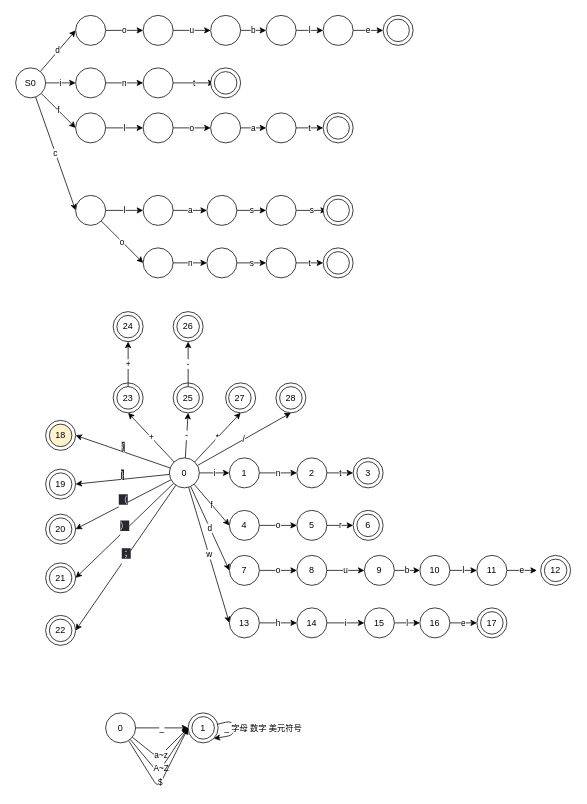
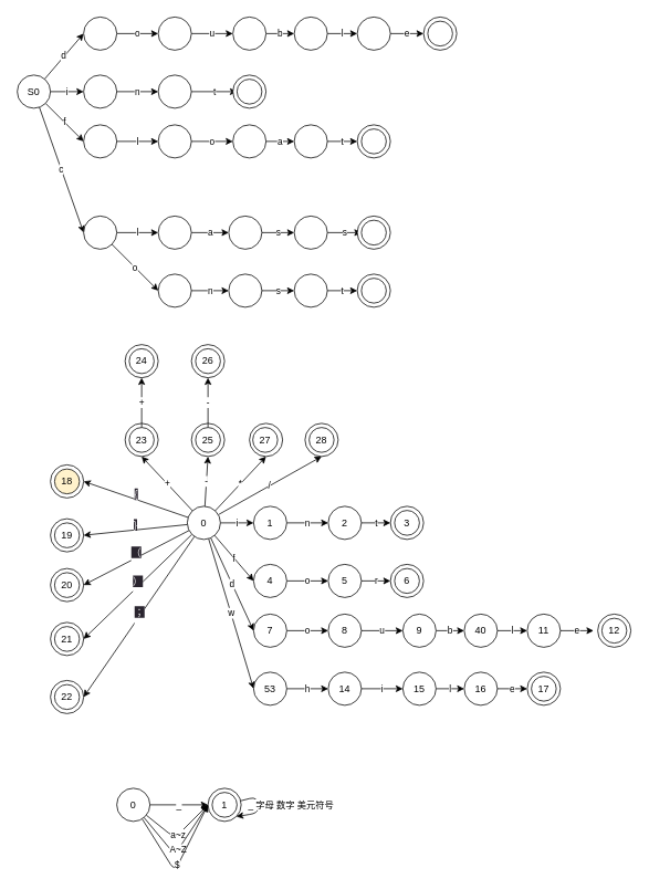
  <mxCell id="0" />
  <mxCell id="1" parent="0" />
  <mxCell id="2" value="i" style="edgeStyle=none;html=1;" parent="1" source="6" target="8" edge="1"><mxGeometry relative="1" as="geometry" /></mxCell>
  <mxCell id="3" value="d" style="edgeStyle=none;html=1;entryX=0;entryY=0.5;entryDx=0;entryDy=0;" parent="1" source="6" target="14" edge="1"><mxGeometry relative="1" as="geometry" /></mxCell>
  <mxCell id="4" value="f" style="edgeStyle=none;html=1;entryX=0;entryY=0.5;entryDx=0;entryDy=0;" parent="1" source="6" target="25" edge="1"><mxGeometry relative="1" as="geometry" /></mxCell>
  <mxCell id="5" value="c" style="edgeStyle=none;html=1;entryX=0;entryY=0.5;entryDx=0;entryDy=0;" parent="1" source="6" target="37" edge="1"><mxGeometry relative="1" as="geometry" /></mxCell>
  <mxCell id="6" value="S0" style="ellipse;whiteSpace=wrap;html=1;aspect=fixed;" parent="1" vertex="1"><mxGeometry x="20" y="90" width="40" height="40" as="geometry" /></mxCell>
  <mxCell id="7" value="n" style="edgeStyle=none;html=1;" parent="1" source="8" target="10" edge="1"><mxGeometry relative="1" as="geometry" /></mxCell>
  <mxCell id="8" value="" style="ellipse;whiteSpace=wrap;html=1;aspect=fixed;" parent="1" vertex="1"><mxGeometry x="100" y="90" width="40" height="40" as="geometry" /></mxCell>
  <mxCell id="9" value="t" style="edgeStyle=none;html=1;" parent="1" source="10" target="12" edge="1"><mxGeometry relative="1" as="geometry" /></mxCell>
  <mxCell id="10" value="" style="ellipse;whiteSpace=wrap;html=1;aspect=fixed;" parent="1" vertex="1"><mxGeometry x="190" y="90" width="40" height="40" as="geometry" /></mxCell>
  <mxCell id="11" value="" style="ellipse;whiteSpace=wrap;html=1;aspect=fixed;gradientColor=none;" parent="1" vertex="1"><mxGeometry x="280" y="90" width="40" height="40" as="geometry" /></mxCell>
  <mxCell id="12" value="" style="ellipse;whiteSpace=wrap;html=1;aspect=fixed;gradientColor=none;" parent="1" vertex="1"><mxGeometry x="285" y="95" width="30" height="30" as="geometry" /></mxCell>
  <mxCell id="13" value="o" style="edgeStyle=none;html=1;" parent="1" source="14" target="16" edge="1"><mxGeometry relative="1" as="geometry" /></mxCell>
  <mxCell id="14" value="" style="ellipse;whiteSpace=wrap;html=1;aspect=fixed;" parent="1" vertex="1"><mxGeometry x="100" y="20" width="40" height="40" as="geometry" /></mxCell>
  <mxCell id="15" value="u" style="edgeStyle=none;html=1;" parent="1" source="16" target="18" edge="1"><mxGeometry relative="1" as="geometry" /></mxCell>
  <mxCell id="16" value="" style="ellipse;whiteSpace=wrap;html=1;aspect=fixed;" parent="1" vertex="1"><mxGeometry x="190" y="20" width="40" height="40" as="geometry" /></mxCell>
  <mxCell id="17" value="b" style="edgeStyle=none;html=1;entryX=0;entryY=0.5;entryDx=0;entryDy=0;" parent="1" source="18" target="20" edge="1"><mxGeometry relative="1" as="geometry" /></mxCell>
  <mxCell id="18" value="" style="ellipse;whiteSpace=wrap;html=1;aspect=fixed;" parent="1" vertex="1"><mxGeometry x="280" y="20" width="40" height="40" as="geometry" /></mxCell>
  <mxCell id="19" value="l" style="edgeStyle=none;html=1;entryX=0;entryY=0.5;entryDx=0;entryDy=0;" parent="1" source="20" target="22" edge="1"><mxGeometry relative="1" as="geometry" /></mxCell>
  <mxCell id="20" value="" style="ellipse;whiteSpace=wrap;html=1;aspect=fixed;" parent="1" vertex="1"><mxGeometry x="354" y="20" width="40" height="40" as="geometry" /></mxCell>
  <mxCell id="21" value="e" style="edgeStyle=none;html=1;" parent="1" source="22" target="23" edge="1"><mxGeometry relative="1" as="geometry" /></mxCell>
  <mxCell id="22" value="" style="ellipse;whiteSpace=wrap;html=1;aspect=fixed;" parent="1" vertex="1"><mxGeometry x="430" y="20" width="40" height="40" as="geometry" /></mxCell>
  <mxCell id="23" value="" style="ellipse;whiteSpace=wrap;html=1;aspect=fixed;" parent="1" vertex="1"><mxGeometry x="510" y="20" width="40" height="40" as="geometry" /></mxCell>
  <mxCell id="24" value="l" style="edgeStyle=none;html=1;" parent="1" source="25" target="27" edge="1"><mxGeometry relative="1" as="geometry" /></mxCell>
  <mxCell id="25" value="" style="ellipse;whiteSpace=wrap;html=1;aspect=fixed;" parent="1" vertex="1"><mxGeometry x="100" y="150" width="40" height="40" as="geometry" /></mxCell>
  <mxCell id="26" value="o" style="edgeStyle=none;html=1;" parent="1" source="27" target="29" edge="1"><mxGeometry relative="1" as="geometry" /></mxCell>
  <mxCell id="27" value="" style="ellipse;whiteSpace=wrap;html=1;aspect=fixed;" parent="1" vertex="1"><mxGeometry x="190" y="150" width="40" height="40" as="geometry" /></mxCell>
  <mxCell id="28" value="a" style="edgeStyle=none;html=1;entryX=0;entryY=0.5;entryDx=0;entryDy=0;" parent="1" source="29" target="31" edge="1"><mxGeometry relative="1" as="geometry" /></mxCell>
  <mxCell id="29" value="" style="ellipse;whiteSpace=wrap;html=1;aspect=fixed;" parent="1" vertex="1"><mxGeometry x="280" y="150" width="40" height="40" as="geometry" /></mxCell>
  <mxCell id="30" value="t" style="edgeStyle=none;html=1;entryX=0;entryY=0.5;entryDx=0;entryDy=0;" parent="1" source="31" target="32" edge="1"><mxGeometry relative="1" as="geometry" /></mxCell>
  <mxCell id="31" value="" style="ellipse;whiteSpace=wrap;html=1;aspect=fixed;" parent="1" vertex="1"><mxGeometry x="354" y="150" width="40" height="40" as="geometry" /></mxCell>
  <mxCell id="32" value="" style="ellipse;whiteSpace=wrap;html=1;aspect=fixed;" parent="1" vertex="1"><mxGeometry x="430" y="150" width="40" height="40" as="geometry" /></mxCell>
  <mxCell id="33" value="" style="ellipse;whiteSpace=wrap;html=1;aspect=fixed;" parent="1" vertex="1"><mxGeometry x="515" y="25" width="30" height="30" as="geometry" /></mxCell>
  <mxCell id="34" value="" style="ellipse;whiteSpace=wrap;html=1;aspect=fixed;" parent="1" vertex="1"><mxGeometry x="435" y="155" width="30" height="30" as="geometry" /></mxCell>
  <mxCell id="35" value="l" style="edgeStyle=none;html=1;" parent="1" source="37" target="39" edge="1"><mxGeometry relative="1" as="geometry" /></mxCell>
  <mxCell id="36" value="o" style="edgeStyle=none;html=1;entryX=0;entryY=0.5;entryDx=0;entryDy=0;" parent="1" source="37" target="47" edge="1"><mxGeometry relative="1" as="geometry" /></mxCell>
  <mxCell id="37" value="" style="ellipse;whiteSpace=wrap;html=1;aspect=fixed;" parent="1" vertex="1"><mxGeometry x="100" y="260" width="40" height="40" as="geometry" /></mxCell>
  <mxCell id="38" value="a" style="edgeStyle=none;html=1;" parent="1" source="39" target="41" edge="1"><mxGeometry relative="1" as="geometry" /></mxCell>
  <mxCell id="39" value="" style="ellipse;whiteSpace=wrap;html=1;aspect=fixed;" parent="1" vertex="1"><mxGeometry x="190" y="260" width="40" height="40" as="geometry" /></mxCell>
  <mxCell id="40" value="s" style="edgeStyle=none;html=1;entryX=0;entryY=0.5;entryDx=0;entryDy=0;" parent="1" source="41" target="43" edge="1"><mxGeometry relative="1" as="geometry" /></mxCell>
  <mxCell id="41" value="" style="ellipse;whiteSpace=wrap;html=1;aspect=fixed;" parent="1" vertex="1"><mxGeometry x="275" y="260" width="40" height="40" as="geometry" /></mxCell>
  <mxCell id="42" value="s" style="edgeStyle=none;html=1;" parent="1" source="43" target="45" edge="1"><mxGeometry relative="1" as="geometry" /></mxCell>
  <mxCell id="43" value="" style="ellipse;whiteSpace=wrap;html=1;aspect=fixed;" parent="1" vertex="1"><mxGeometry x="354" y="260" width="40" height="40" as="geometry" /></mxCell>
  <mxCell id="44" value="" style="ellipse;whiteSpace=wrap;html=1;aspect=fixed;" parent="1" vertex="1"><mxGeometry x="430" y="260" width="40" height="40" as="geometry" /></mxCell>
  <mxCell id="45" value="" style="ellipse;whiteSpace=wrap;html=1;aspect=fixed;" parent="1" vertex="1"><mxGeometry x="435" y="265" width="30" height="30" as="geometry" /></mxCell>
  <mxCell id="46" value="n" style="edgeStyle=none;html=1;" parent="1" source="47" target="49" edge="1"><mxGeometry relative="1" as="geometry" /></mxCell>
  <mxCell id="47" value="" style="ellipse;whiteSpace=wrap;html=1;aspect=fixed;" parent="1" vertex="1"><mxGeometry x="190" y="330" width="40" height="40" as="geometry" /></mxCell>
  <mxCell id="48" value="s" style="edgeStyle=none;html=1;entryX=0;entryY=0.5;entryDx=0;entryDy=0;" parent="1" source="49" target="51" edge="1"><mxGeometry relative="1" as="geometry" /></mxCell>
  <mxCell id="49" value="" style="ellipse;whiteSpace=wrap;html=1;aspect=fixed;" parent="1" vertex="1"><mxGeometry x="275" y="330" width="40" height="40" as="geometry" /></mxCell>
  <mxCell id="50" value="t" style="edgeStyle=none;html=1;" parent="1" source="51" target="52" edge="1"><mxGeometry relative="1" as="geometry" /></mxCell>
  <mxCell id="51" value="" style="ellipse;whiteSpace=wrap;html=1;aspect=fixed;" parent="1" vertex="1"><mxGeometry x="354" y="330" width="40" height="40" as="geometry" /></mxCell>
  <mxCell id="52" value="" style="ellipse;whiteSpace=wrap;html=1;aspect=fixed;" parent="1" vertex="1"><mxGeometry x="430" y="330" width="40" height="40" as="geometry" /></mxCell>
  <mxCell id="53" value="" style="ellipse;whiteSpace=wrap;html=1;aspect=fixed;" parent="1" vertex="1"><mxGeometry x="435" y="335" width="30" height="30" as="geometry" /></mxCell>
  <mxCell id="54" value="i" style="edgeStyle=none;html=1;" parent="1" source="67" target="69" edge="1"><mxGeometry relative="1" as="geometry" /></mxCell>
  <mxCell id="55" value="f" style="edgeStyle=none;html=1;entryX=0;entryY=0.5;entryDx=0;entryDy=0;" parent="1" source="67" target="74" edge="1"><mxGeometry relative="1" as="geometry" /></mxCell>
  <mxCell id="56" value="d" style="edgeStyle=none;html=1;entryX=0;entryY=0.5;entryDx=0;entryDy=0;" parent="1" source="67" target="79" edge="1"><mxGeometry relative="1" as="geometry" /></mxCell>
  <mxCell id="57" value="w" style="edgeStyle=none;html=1;entryX=0;entryY=0.5;entryDx=0;entryDy=0;" parent="1" source="67" target="90" edge="1"><mxGeometry relative="1" as="geometry" /></mxCell>
  <mxCell id="58" value="&#10;&lt;span style=&quot;color: rgb(240, 240, 240); font-family: Helvetica; font-size: 12px; font-style: normal; font-variant-ligatures: normal; font-variant-caps: normal; font-weight: 400; letter-spacing: normal; orphans: 2; text-align: center; text-indent: 0px; text-transform: none; widows: 2; word-spacing: 0px; -webkit-text-stroke-width: 0px; background-color: rgb(42, 37, 47); text-decoration-thickness: initial; text-decoration-style: initial; text-decoration-color: initial; float: none; display: inline !important;&quot;&gt;{&lt;/span&gt;&#10;&#10;" style="edgeStyle=none;html=1;entryX=1;entryY=0.5;entryDx=0;entryDy=0;" parent="1" source="67" target="101" edge="1"><mxGeometry relative="1" as="geometry" /></mxCell>
  <mxCell id="59" value="&#10;&lt;span style=&quot;color: rgb(240, 240, 240); font-family: Helvetica; font-size: 12px; font-style: normal; font-variant-ligatures: normal; font-variant-caps: normal; font-weight: 400; letter-spacing: normal; orphans: 2; text-align: center; text-indent: 0px; text-transform: none; widows: 2; word-spacing: 0px; -webkit-text-stroke-width: 0px; background-color: rgb(42, 37, 47); text-decoration-thickness: initial; text-decoration-style: initial; text-decoration-color: initial; float: none; display: inline !important;&quot;&gt;}&lt;/span&gt;&#10;&#10;" style="edgeStyle=none;html=1;entryX=1;entryY=0.5;entryDx=0;entryDy=0;" parent="1" source="67" target="102" edge="1"><mxGeometry relative="1" as="geometry" /></mxCell>
  <mxCell id="60" value="&#10;&lt;span style=&quot;color: rgb(240, 240, 240); font-family: Helvetica; font-size: 12px; font-style: normal; font-variant-ligatures: normal; font-variant-caps: normal; font-weight: 400; letter-spacing: normal; orphans: 2; text-align: center; text-indent: 0px; text-transform: none; widows: 2; word-spacing: 0px; -webkit-text-stroke-width: 0px; background-color: rgb(42, 37, 47); text-decoration-thickness: initial; text-decoration-style: initial; text-decoration-color: initial; float: none; display: inline !important;&quot;&gt;（&lt;/span&gt;&#10;&#10;" style="edgeStyle=none;html=1;entryX=1;entryY=0.5;entryDx=0;entryDy=0;" parent="1" source="67" target="103" edge="1"><mxGeometry relative="1" as="geometry" /></mxCell>
  <mxCell id="61" value="&#10;&lt;span style=&quot;color: rgb(240, 240, 240); font-family: Helvetica; font-size: 12px; font-style: normal; font-variant-ligatures: normal; font-variant-caps: normal; font-weight: 400; letter-spacing: normal; orphans: 2; text-align: center; text-indent: 0px; text-transform: none; widows: 2; word-spacing: 0px; -webkit-text-stroke-width: 0px; background-color: rgb(42, 37, 47); text-decoration-thickness: initial; text-decoration-style: initial; text-decoration-color: initial; float: none; display: inline !important;&quot;&gt;）&lt;/span&gt;&#10;&#10;" style="edgeStyle=none;html=1;entryX=1;entryY=0.5;entryDx=0;entryDy=0;" parent="1" source="67" target="104" edge="1"><mxGeometry relative="1" as="geometry" /></mxCell>
  <mxCell id="62" value="&#10;&lt;span style=&quot;color: rgb(240, 240, 240); font-family: Helvetica; font-size: 12px; font-style: normal; font-variant-ligatures: normal; font-variant-caps: normal; font-weight: 400; letter-spacing: normal; orphans: 2; text-align: center; text-indent: 0px; text-transform: none; widows: 2; word-spacing: 0px; -webkit-text-stroke-width: 0px; background-color: rgb(42, 37, 47); text-decoration-thickness: initial; text-decoration-style: initial; text-decoration-color: initial; float: none; display: inline !important;&quot;&gt;；&lt;/span&gt;&#10;&#10;" style="edgeStyle=none;html=1;entryX=1;entryY=0.5;entryDx=0;entryDy=0;" parent="1" source="67" target="105" edge="1"><mxGeometry relative="1" as="geometry" /></mxCell>
  <mxCell id="63" value="+" style="edgeStyle=none;html=1;entryX=0.5;entryY=1;entryDx=0;entryDy=0;" parent="1" source="67" target="106" edge="1"><mxGeometry relative="1" as="geometry" /></mxCell>
  <mxCell id="64" value="-" style="edgeStyle=none;html=1;entryX=0.5;entryY=1;entryDx=0;entryDy=0;" parent="1" source="67" target="107" edge="1"><mxGeometry relative="1" as="geometry" /></mxCell>
  <mxCell id="65" value="*" style="edgeStyle=none;html=1;entryX=0.5;entryY=1;entryDx=0;entryDy=0;" parent="1" source="67" target="108" edge="1"><mxGeometry relative="1" as="geometry" /></mxCell>
  <mxCell id="66" value="/" style="edgeStyle=none;html=1;entryX=0.5;entryY=1;entryDx=0;entryDy=0;" parent="1" source="67" target="109" edge="1"><mxGeometry relative="1" as="geometry" /></mxCell>
  <mxCell id="67" value="0" style="ellipse;whiteSpace=wrap;html=1;aspect=fixed;" parent="1" vertex="1"><mxGeometry x="225" y="610" width="40" height="40" as="geometry" /></mxCell>
  <mxCell id="68" value="n" style="edgeStyle=none;html=1;" parent="1" source="69" target="71" edge="1"><mxGeometry relative="1" as="geometry" /></mxCell>
  <mxCell id="69" value="1" style="ellipse;whiteSpace=wrap;html=1;aspect=fixed;" parent="1" vertex="1"><mxGeometry x="305" y="610" width="40" height="40" as="geometry" /></mxCell>
  <mxCell id="70" value="t" style="edgeStyle=none;html=1;" parent="1" source="71" target="72" edge="1"><mxGeometry relative="1" as="geometry" /></mxCell>
  <mxCell id="71" value="2" style="ellipse;whiteSpace=wrap;html=1;aspect=fixed;" parent="1" vertex="1"><mxGeometry x="395" y="610" width="40" height="40" as="geometry" /></mxCell>
  <mxCell id="72" value="" style="ellipse;whiteSpace=wrap;html=1;aspect=fixed;" parent="1" vertex="1"><mxGeometry x="470" y="610" width="40" height="40" as="geometry" /></mxCell>
  <mxCell id="73" value="o" style="edgeStyle=none;html=1;" parent="1" source="74" target="76" edge="1"><mxGeometry relative="1" as="geometry" /></mxCell>
  <mxCell id="74" value="4" style="ellipse;whiteSpace=wrap;html=1;aspect=fixed;" parent="1" vertex="1"><mxGeometry x="305" y="680" width="40" height="40" as="geometry" /></mxCell>
  <mxCell id="75" value="r" style="edgeStyle=none;html=1;" parent="1" source="76" target="77" edge="1"><mxGeometry relative="1" as="geometry" /></mxCell>
  <mxCell id="76" value="5" style="ellipse;whiteSpace=wrap;html=1;aspect=fixed;" parent="1" vertex="1"><mxGeometry x="395" y="680" width="40" height="40" as="geometry" /></mxCell>
  <mxCell id="77" value="6" style="ellipse;whiteSpace=wrap;html=1;aspect=fixed;" parent="1" vertex="1"><mxGeometry x="470" y="680" width="40" height="40" as="geometry" /></mxCell>
  <mxCell id="78" value="o" style="edgeStyle=none;html=1;" parent="1" source="79" target="81" edge="1"><mxGeometry relative="1" as="geometry" /></mxCell>
  <mxCell id="79" value="7" style="ellipse;whiteSpace=wrap;html=1;aspect=fixed;" parent="1" vertex="1"><mxGeometry x="305" y="740" width="40" height="40" as="geometry" /></mxCell>
  <mxCell id="80" value="u" style="edgeStyle=none;html=1;" parent="1" source="81" target="83" edge="1"><mxGeometry relative="1" as="geometry" /></mxCell>
  <mxCell id="81" value="8" style="ellipse;whiteSpace=wrap;html=1;aspect=fixed;" parent="1" vertex="1"><mxGeometry x="395" y="740" width="40" height="40" as="geometry" /></mxCell>
  <mxCell id="82" value="b" style="edgeStyle=none;html=1;entryX=0;entryY=0.5;entryDx=0;entryDy=0;" parent="1" source="83" target="85" edge="1"><mxGeometry relative="1" as="geometry" /></mxCell>
  <mxCell id="83" value="9" style="ellipse;whiteSpace=wrap;html=1;aspect=fixed;" parent="1" vertex="1"><mxGeometry x="485" y="740" width="40" height="40" as="geometry" /></mxCell>
  <mxCell id="84" value="l" style="edgeStyle=none;html=1;entryX=0;entryY=0.5;entryDx=0;entryDy=0;" parent="1" source="85" target="87" edge="1"><mxGeometry relative="1" as="geometry" /></mxCell>
- <mxCell id="85" value="10" style="ellipse;whiteSpace=wrap;html=1;aspect=fixed;" parent="1" vertex="1"><mxGeometry x="559" y="740" width="40" height="40" as="geometry" /></mxCell>
+ <mxCell id="85" value="40" style="ellipse;whiteSpace=wrap;html=1;aspect=fixed;" parent="1" vertex="1"><mxGeometry x="559" y="740" width="40" height="40" as="geometry" /></mxCell>
  <mxCell id="86" value="e" style="edgeStyle=none;html=1;" parent="1" source="87" edge="1"><mxGeometry relative="1" as="geometry"><mxPoint x="715" y="760" as="targetPoint" /></mxGeometry></mxCell>
  <mxCell id="87" value="11" style="ellipse;whiteSpace=wrap;html=1;aspect=fixed;" parent="1" vertex="1"><mxGeometry x="635" y="740" width="40" height="40" as="geometry" /></mxCell>
  <mxCell id="88" value="12" style="ellipse;whiteSpace=wrap;html=1;aspect=fixed;" parent="1" vertex="1"><mxGeometry x="720" y="740" width="40" height="40" as="geometry" /></mxCell>
  <mxCell id="89" value="h" style="edgeStyle=none;html=1;" parent="1" source="90" target="92" edge="1"><mxGeometry relative="1" as="geometry" /></mxCell>
- <mxCell id="90" value="13" style="ellipse;whiteSpace=wrap;html=1;aspect=fixed;" parent="1" vertex="1"><mxGeometry x="305" y="810" width="40" height="40" as="geometry" /></mxCell>
+ <mxCell id="90" value="53" style="ellipse;whiteSpace=wrap;html=1;aspect=fixed;" parent="1" vertex="1"><mxGeometry x="305" y="810" width="40" height="40" as="geometry" /></mxCell>
  <mxCell id="91" value="i" style="edgeStyle=none;html=1;" parent="1" source="92" target="94" edge="1"><mxGeometry relative="1" as="geometry" /></mxCell>
  <mxCell id="92" value="14" style="ellipse;whiteSpace=wrap;html=1;aspect=fixed;" parent="1" vertex="1"><mxGeometry x="395" y="810" width="40" height="40" as="geometry" /></mxCell>
  <mxCell id="93" value="l" style="edgeStyle=none;html=1;entryX=0;entryY=0.5;entryDx=0;entryDy=0;" parent="1" source="94" target="96" edge="1"><mxGeometry relative="1" as="geometry" /></mxCell>
  <mxCell id="94" value="15" style="ellipse;whiteSpace=wrap;html=1;aspect=fixed;" parent="1" vertex="1"><mxGeometry x="485" y="810" width="40" height="40" as="geometry" /></mxCell>
  <mxCell id="95" value="e" style="edgeStyle=none;html=1;entryX=0;entryY=0.5;entryDx=0;entryDy=0;" parent="1" source="96" target="97" edge="1"><mxGeometry relative="1" as="geometry" /></mxCell>
  <mxCell id="96" value="16" style="ellipse;whiteSpace=wrap;html=1;aspect=fixed;" parent="1" vertex="1"><mxGeometry x="559" y="810" width="40" height="40" as="geometry" /></mxCell>
  <mxCell id="97" value="17" style="ellipse;whiteSpace=wrap;html=1;aspect=fixed;" parent="1" vertex="1"><mxGeometry x="635" y="810" width="40" height="40" as="geometry" /></mxCell>
  <mxCell id="98" value="3" style="ellipse;whiteSpace=wrap;html=1;aspect=fixed;" parent="1" vertex="1"><mxGeometry x="475" y="615" width="30" height="30" as="geometry" /></mxCell>
  <mxCell id="99" value="6" style="ellipse;whiteSpace=wrap;html=1;aspect=fixed;" parent="1" vertex="1"><mxGeometry x="475" y="685" width="30" height="30" as="geometry" /></mxCell>
  <mxCell id="100" value="12" style="ellipse;whiteSpace=wrap;html=1;aspect=fixed;" parent="1" vertex="1"><mxGeometry x="725" y="745" width="30" height="30" as="geometry" /></mxCell>
  <mxCell id="101" value="" style="ellipse;whiteSpace=wrap;html=1;aspect=fixed;" parent="1" vertex="1"><mxGeometry x="60" y="560" width="40" height="40" as="geometry" /></mxCell>
  <mxCell id="102" value="" style="ellipse;whiteSpace=wrap;html=1;aspect=fixed;" parent="1" vertex="1"><mxGeometry x="60" y="625" width="40" height="40" as="geometry" /></mxCell>
  <mxCell id="103" value="" style="ellipse;whiteSpace=wrap;html=1;aspect=fixed;" parent="1" vertex="1"><mxGeometry x="60" y="685" width="40" height="40" as="geometry" /></mxCell>
  <mxCell id="104" value="" style="ellipse;whiteSpace=wrap;html=1;aspect=fixed;" parent="1" vertex="1"><mxGeometry x="60" y="750" width="40" height="40" as="geometry" /></mxCell>
  <mxCell id="105" value="" style="ellipse;whiteSpace=wrap;html=1;aspect=fixed;" parent="1" vertex="1"><mxGeometry x="60" y="820" width="40" height="40" as="geometry" /></mxCell>
  <mxCell id="106" value="" style="ellipse;whiteSpace=wrap;html=1;aspect=fixed;" parent="1" vertex="1"><mxGeometry x="150" y="510" width="40" height="40" as="geometry" /></mxCell>
  <mxCell id="107" value="" style="ellipse;whiteSpace=wrap;html=1;aspect=fixed;" parent="1" vertex="1"><mxGeometry x="230" y="510" width="40" height="40" as="geometry" /></mxCell>
  <mxCell id="108" value="" style="ellipse;whiteSpace=wrap;html=1;aspect=fixed;" parent="1" vertex="1"><mxGeometry x="300" y="510" width="40" height="40" as="geometry" /></mxCell>
  <mxCell id="109" value="" style="ellipse;whiteSpace=wrap;html=1;aspect=fixed;" parent="1" vertex="1"><mxGeometry x="367" y="510" width="40" height="40" as="geometry" /></mxCell>
  <mxCell id="110" value="+" style="edgeStyle=none;html=1;" parent="1" source="111" target="121" edge="1"><mxGeometry relative="1" as="geometry" /></mxCell>
  <mxCell id="111" value="23" style="ellipse;whiteSpace=wrap;html=1;aspect=fixed;" parent="1" vertex="1"><mxGeometry x="155" y="515" width="30" height="30" as="geometry" /></mxCell>
  <mxCell id="112" value="-" style="edgeStyle=none;html=1;" parent="1" source="113" target="123" edge="1"><mxGeometry relative="1" as="geometry" /></mxCell>
  <mxCell id="113" value="25" style="ellipse;whiteSpace=wrap;html=1;aspect=fixed;" parent="1" vertex="1"><mxGeometry x="235" y="515" width="30" height="30" as="geometry" /></mxCell>
  <mxCell id="114" value="27" style="ellipse;whiteSpace=wrap;html=1;aspect=fixed;" parent="1" vertex="1"><mxGeometry x="304" y="515" width="30" height="30" as="geometry" /></mxCell>
  <mxCell id="115" value="28" style="ellipse;whiteSpace=wrap;html=1;aspect=fixed;" parent="1" vertex="1"><mxGeometry x="372" y="515" width="30" height="30" as="geometry" /></mxCell>
  <mxCell id="116" value="18" style="ellipse;whiteSpace=wrap;html=1;aspect=fixed;fillColor=#fff2cc;" parent="1" vertex="1"><mxGeometry x="65" y="565" width="30" height="30" as="geometry" /></mxCell>
  <mxCell id="117" value="19" style="ellipse;whiteSpace=wrap;html=1;aspect=fixed;" parent="1" vertex="1"><mxGeometry x="65" y="630" width="30" height="30" as="geometry" /></mxCell>
  <mxCell id="118" value="20" style="ellipse;whiteSpace=wrap;html=1;aspect=fixed;" parent="1" vertex="1"><mxGeometry x="65" y="690" width="30" height="30" as="geometry" /></mxCell>
  <mxCell id="119" value="21" style="ellipse;whiteSpace=wrap;html=1;aspect=fixed;" parent="1" vertex="1"><mxGeometry x="65" y="755" width="30" height="30" as="geometry" /></mxCell>
  <mxCell id="120" value="22" style="ellipse;whiteSpace=wrap;html=1;aspect=fixed;" parent="1" vertex="1"><mxGeometry x="65" y="825" width="30" height="30" as="geometry" /></mxCell>
  <mxCell id="121" value="" style="ellipse;whiteSpace=wrap;html=1;" parent="1" vertex="1"><mxGeometry x="150" y="415" width="40" height="40" as="geometry" /></mxCell>
  <mxCell id="122" value="24" style="ellipse;whiteSpace=wrap;html=1;aspect=fixed;" parent="1" vertex="1"><mxGeometry x="155" y="420" width="30" height="30" as="geometry" /></mxCell>
  <mxCell id="123" value="" style="ellipse;whiteSpace=wrap;html=1;" parent="1" vertex="1"><mxGeometry x="230" y="415" width="40" height="40" as="geometry" /></mxCell>
  <mxCell id="124" value="26" style="ellipse;whiteSpace=wrap;html=1;aspect=fixed;" parent="1" vertex="1"><mxGeometry x="235" y="420" width="30" height="30" as="geometry" /></mxCell>
  <mxCell id="125" value="17" style="ellipse;whiteSpace=wrap;html=1;aspect=fixed;" vertex="1" parent="1"><mxGeometry x="640" y="815" width="30" height="30" as="geometry" /></mxCell>
  <mxCell id="126" value="_" style="edgeStyle=none;html=1;entryX=0;entryY=0.5;entryDx=0;entryDy=0;" edge="1" parent="1" source="130" target="131"><mxGeometry relative="1" as="geometry" /></mxCell>
  <mxCell id="127" value="a~z" style="edgeStyle=none;html=1;entryX=0;entryY=0.5;entryDx=0;entryDy=0;" edge="1" parent="1" source="130" target="131"><mxGeometry relative="1" as="geometry"><Array as="points"><mxPoint x="210" y="1010" /></Array></mxGeometry></mxCell>
  <mxCell id="128" value="A~Z" style="edgeStyle=none;html=1;entryX=0;entryY=0.5;entryDx=0;entryDy=0;" edge="1" parent="1" source="130" target="131"><mxGeometry relative="1" as="geometry"><Array as="points"><mxPoint x="210" y="1030" /></Array></mxGeometry></mxCell>
  <mxCell id="129" value="$" style="edgeStyle=none;html=1;entryX=0;entryY=0.5;entryDx=0;entryDy=0;" edge="1" parent="1" source="130" target="131"><mxGeometry relative="1" as="geometry"><Array as="points"><mxPoint x="210" y="1050" /></Array></mxGeometry></mxCell>
  <mxCell id="130" value="0" style="ellipse;whiteSpace=wrap;html=1;aspect=fixed;" vertex="1" parent="1"><mxGeometry x="140" y="950" width="40" height="40" as="geometry" /></mxCell>
  <mxCell id="131" value="" style="ellipse;whiteSpace=wrap;html=1;aspect=fixed;" vertex="1" parent="1"><mxGeometry x="250" y="950" width="40" height="40" as="geometry" /></mxCell>
  <mxCell id="132" value="1" style="ellipse;whiteSpace=wrap;html=1;aspect=fixed;" vertex="1" parent="1"><mxGeometry x="255" y="955" width="30" height="30" as="geometry" /></mxCell>
  <mxCell id="133" value="_ 字母 数字 美元符号" style="edgeStyle=none;html=1;entryX=1;entryY=1;entryDx=0;entryDy=0;" edge="1" parent="1" source="131" target="131"><mxGeometry x="-0.073" y="40" relative="1" as="geometry"><mxPoint as="offset" /></mxGeometry></mxCell>
